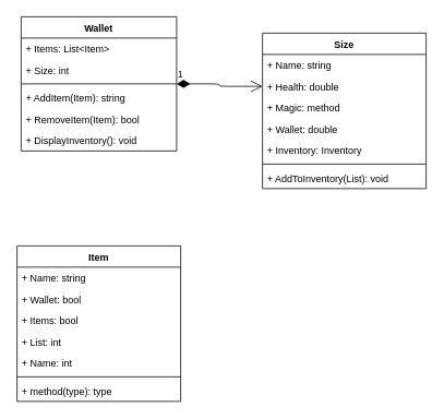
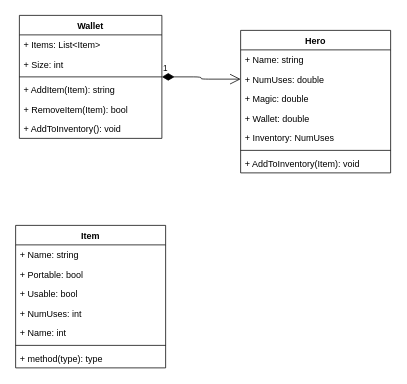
  <mxCell id="0" />
  <mxCell id="1" parent="0" />
- <mxCell id="2" value="Size" style="swimlane;fontStyle=1;align=center;verticalAlign=top;childLayout=stackLayout;horizontal=1;startSize=26;horizontalStack=0;resizeParent=1;resizeParentMax=0;resizeLast=0;collapsible=1;marginBottom=0;" vertex="1" parent="1"><mxGeometry x="320" y="40" width="200" height="190" as="geometry" /></mxCell>
+ <mxCell id="2" value="Hero" style="swimlane;fontStyle=1;align=center;verticalAlign=top;childLayout=stackLayout;horizontal=1;startSize=26;horizontalStack=0;resizeParent=1;resizeParentMax=0;resizeLast=0;collapsible=1;marginBottom=0;" vertex="1" parent="1"><mxGeometry x="320" y="40" width="200" height="190" as="geometry" /></mxCell>
  <mxCell id="3" value="+ Name: string&#10;" style="text;strokeColor=none;fillColor=none;align=left;verticalAlign=top;spacingLeft=4;spacingRight=4;overflow=hidden;rotatable=0;points=[[0,0.5],[1,0.5]];portConstraint=eastwest;" vertex="1" parent="2"><mxGeometry y="26" width="200" height="26" as="geometry" /></mxCell>
- <mxCell id="4" value="+ Health: double" style="text;strokeColor=none;fillColor=none;align=left;verticalAlign=top;spacingLeft=4;spacingRight=4;overflow=hidden;rotatable=0;points=[[0,0.5],[1,0.5]];portConstraint=eastwest;" vertex="1" parent="2"><mxGeometry y="52" width="200" height="26" as="geometry" /></mxCell>
- <mxCell id="5" value="+ Magic: method" style="text;strokeColor=none;fillColor=none;align=left;verticalAlign=top;spacingLeft=4;spacingRight=4;overflow=hidden;rotatable=0;points=[[0,0.5],[1,0.5]];portConstraint=eastwest;" vertex="1" parent="2"><mxGeometry y="78" width="200" height="26" as="geometry" /></mxCell>
+ <mxCell id="4" value="+ NumUses: double" style="text;strokeColor=none;fillColor=none;align=left;verticalAlign=top;spacingLeft=4;spacingRight=4;overflow=hidden;rotatable=0;points=[[0,0.5],[1,0.5]];portConstraint=eastwest;" vertex="1" parent="2"><mxGeometry y="52" width="200" height="26" as="geometry" /></mxCell>
+ <mxCell id="5" value="+ Magic: double" style="text;strokeColor=none;fillColor=none;align=left;verticalAlign=top;spacingLeft=4;spacingRight=4;overflow=hidden;rotatable=0;points=[[0,0.5],[1,0.5]];portConstraint=eastwest;" vertex="1" parent="2"><mxGeometry y="78" width="200" height="26" as="geometry" /></mxCell>
  <mxCell id="6" value="+ Wallet: double" style="text;strokeColor=none;fillColor=none;align=left;verticalAlign=top;spacingLeft=4;spacingRight=4;overflow=hidden;rotatable=0;points=[[0,0.5],[1,0.5]];portConstraint=eastwest;" vertex="1" parent="2"><mxGeometry y="104" width="200" height="26" as="geometry" /></mxCell>
- <mxCell id="7" value="+ Inventory: Inventory" style="text;strokeColor=none;fillColor=none;align=left;verticalAlign=top;spacingLeft=4;spacingRight=4;overflow=hidden;rotatable=0;points=[[0,0.5],[1,0.5]];portConstraint=eastwest;" vertex="1" parent="2"><mxGeometry y="130" width="200" height="26" as="geometry" /></mxCell>
+ <mxCell id="7" value="+ Inventory: NumUses" style="text;strokeColor=none;fillColor=none;align=left;verticalAlign=top;spacingLeft=4;spacingRight=4;overflow=hidden;rotatable=0;points=[[0,0.5],[1,0.5]];portConstraint=eastwest;" vertex="1" parent="2"><mxGeometry y="130" width="200" height="26" as="geometry" /></mxCell>
  <mxCell id="8" value="" style="line;strokeWidth=1;fillColor=none;align=left;verticalAlign=middle;spacingTop=-1;spacingLeft=3;spacingRight=3;rotatable=0;labelPosition=right;points=[];portConstraint=eastwest;" vertex="1" parent="2"><mxGeometry y="156" width="200" height="8" as="geometry" /></mxCell>
- <mxCell id="9" value="+ AddToInventory(List): void" style="text;strokeColor=none;fillColor=none;align=left;verticalAlign=top;spacingLeft=4;spacingRight=4;overflow=hidden;rotatable=0;points=[[0,0.5],[1,0.5]];portConstraint=eastwest;" vertex="1" parent="2"><mxGeometry y="164" width="200" height="26" as="geometry" /></mxCell>
+ <mxCell id="9" value="+ AddToInventory(Item): void" style="text;strokeColor=none;fillColor=none;align=left;verticalAlign=top;spacingLeft=4;spacingRight=4;overflow=hidden;rotatable=0;points=[[0,0.5],[1,0.5]];portConstraint=eastwest;" vertex="1" parent="2"><mxGeometry y="164" width="200" height="26" as="geometry" /></mxCell>
  <mxCell id="10" value="Wallet" style="swimlane;fontStyle=1;align=center;verticalAlign=top;childLayout=stackLayout;horizontal=1;startSize=26;horizontalStack=0;resizeParent=1;resizeParentMax=0;resizeLast=0;collapsible=1;marginBottom=0;" vertex="1" parent="1"><mxGeometry x="25" y="20" width="190" height="164" as="geometry" /></mxCell>
  <mxCell id="11" value="+ Items: List&lt;Item&gt;" style="text;strokeColor=none;fillColor=none;align=left;verticalAlign=top;spacingLeft=4;spacingRight=4;overflow=hidden;rotatable=0;points=[[0,0.5],[1,0.5]];portConstraint=eastwest;" vertex="1" parent="10"><mxGeometry y="26" width="190" height="26" as="geometry" /></mxCell>
  <mxCell id="12" value="+ Size: int" style="text;strokeColor=none;fillColor=none;align=left;verticalAlign=top;spacingLeft=4;spacingRight=4;overflow=hidden;rotatable=0;points=[[0,0.5],[1,0.5]];portConstraint=eastwest;" vertex="1" parent="10"><mxGeometry y="52" width="190" height="26" as="geometry" /></mxCell>
  <mxCell id="13" value="" style="line;strokeWidth=1;fillColor=none;align=left;verticalAlign=middle;spacingTop=-1;spacingLeft=3;spacingRight=3;rotatable=0;labelPosition=right;points=[];portConstraint=eastwest;" vertex="1" parent="10"><mxGeometry y="78" width="190" height="8" as="geometry" /></mxCell>
  <mxCell id="14" value="+ AddItem(Item): string" style="text;strokeColor=none;fillColor=none;align=left;verticalAlign=top;spacingLeft=4;spacingRight=4;overflow=hidden;rotatable=0;points=[[0,0.5],[1,0.5]];portConstraint=eastwest;" vertex="1" parent="10"><mxGeometry y="86" width="190" height="26" as="geometry" /></mxCell>
  <mxCell id="15" value="+ RemoveItem(Item): bool" style="text;strokeColor=none;fillColor=none;align=left;verticalAlign=top;spacingLeft=4;spacingRight=4;overflow=hidden;rotatable=0;points=[[0,0.5],[1,0.5]];portConstraint=eastwest;" vertex="1" parent="10"><mxGeometry y="112" width="190" height="26" as="geometry" /></mxCell>
- <mxCell id="16" value="+ DisplayInventory(): void" style="text;strokeColor=none;fillColor=none;align=left;verticalAlign=top;spacingLeft=4;spacingRight=4;overflow=hidden;rotatable=0;points=[[0,0.5],[1,0.5]];portConstraint=eastwest;" vertex="1" parent="10"><mxGeometry y="138" width="190" height="26" as="geometry" /></mxCell>
+ <mxCell id="16" value="+ AddToInventory(): void" style="text;strokeColor=none;fillColor=none;align=left;verticalAlign=top;spacingLeft=4;spacingRight=4;overflow=hidden;rotatable=0;points=[[0,0.5],[1,0.5]];portConstraint=eastwest;" vertex="1" parent="10"><mxGeometry y="138" width="190" height="26" as="geometry" /></mxCell>
  <mxCell id="17" value="Item" style="swimlane;fontStyle=1;align=center;verticalAlign=top;childLayout=stackLayout;horizontal=1;startSize=26;horizontalStack=0;resizeParent=1;resizeParentMax=0;resizeLast=0;collapsible=1;marginBottom=0;" vertex="1" parent="1"><mxGeometry x="20" y="300" width="200" height="190" as="geometry" /></mxCell>
  <mxCell id="18" value="+ Name: string&#10;" style="text;strokeColor=none;fillColor=none;align=left;verticalAlign=top;spacingLeft=4;spacingRight=4;overflow=hidden;rotatable=0;points=[[0,0.5],[1,0.5]];portConstraint=eastwest;" vertex="1" parent="17"><mxGeometry y="26" width="200" height="26" as="geometry" /></mxCell>
- <mxCell id="19" value="+ Wallet: bool" style="text;strokeColor=none;fillColor=none;align=left;verticalAlign=top;spacingLeft=4;spacingRight=4;overflow=hidden;rotatable=0;points=[[0,0.5],[1,0.5]];portConstraint=eastwest;" vertex="1" parent="17"><mxGeometry y="52" width="200" height="26" as="geometry" /></mxCell>
- <mxCell id="20" value="+ Items: bool" style="text;strokeColor=none;fillColor=none;align=left;verticalAlign=top;spacingLeft=4;spacingRight=4;overflow=hidden;rotatable=0;points=[[0,0.5],[1,0.5]];portConstraint=eastwest;" vertex="1" parent="17"><mxGeometry y="78" width="200" height="26" as="geometry" /></mxCell>
- <mxCell id="21" value="+ List: int" style="text;strokeColor=none;fillColor=none;align=left;verticalAlign=top;spacingLeft=4;spacingRight=4;overflow=hidden;rotatable=0;points=[[0,0.5],[1,0.5]];portConstraint=eastwest;" vertex="1" parent="17"><mxGeometry y="104" width="200" height="26" as="geometry" /></mxCell>
+ <mxCell id="19" value="+ Portable: bool" style="text;strokeColor=none;fillColor=none;align=left;verticalAlign=top;spacingLeft=4;spacingRight=4;overflow=hidden;rotatable=0;points=[[0,0.5],[1,0.5]];portConstraint=eastwest;" vertex="1" parent="17"><mxGeometry y="52" width="200" height="26" as="geometry" /></mxCell>
+ <mxCell id="20" value="+ Usable: bool" style="text;strokeColor=none;fillColor=none;align=left;verticalAlign=top;spacingLeft=4;spacingRight=4;overflow=hidden;rotatable=0;points=[[0,0.5],[1,0.5]];portConstraint=eastwest;" vertex="1" parent="17"><mxGeometry y="78" width="200" height="26" as="geometry" /></mxCell>
+ <mxCell id="21" value="+ NumUses: int" style="text;strokeColor=none;fillColor=none;align=left;verticalAlign=top;spacingLeft=4;spacingRight=4;overflow=hidden;rotatable=0;points=[[0,0.5],[1,0.5]];portConstraint=eastwest;" vertex="1" parent="17"><mxGeometry y="104" width="200" height="26" as="geometry" /></mxCell>
  <mxCell id="22" value="+ Name: int" style="text;strokeColor=none;fillColor=none;align=left;verticalAlign=top;spacingLeft=4;spacingRight=4;overflow=hidden;rotatable=0;points=[[0,0.5],[1,0.5]];portConstraint=eastwest;" vertex="1" parent="17"><mxGeometry y="130" width="200" height="26" as="geometry" /></mxCell>
  <mxCell id="23" value="" style="line;strokeWidth=1;fillColor=none;align=left;verticalAlign=middle;spacingTop=-1;spacingLeft=3;spacingRight=3;rotatable=0;labelPosition=right;points=[];portConstraint=eastwest;" vertex="1" parent="17"><mxGeometry y="156" width="200" height="8" as="geometry" /></mxCell>
  <mxCell id="24" value="+ method(type): type" style="text;strokeColor=none;fillColor=none;align=left;verticalAlign=top;spacingLeft=4;spacingRight=4;overflow=hidden;rotatable=0;points=[[0,0.5],[1,0.5]];portConstraint=eastwest;" vertex="1" parent="17"><mxGeometry y="164" width="200" height="26" as="geometry" /></mxCell>
  <mxCell id="25" value="1" style="endArrow=open;html=1;endSize=12;startArrow=diamondThin;startSize=14;startFill=1;edgeStyle=orthogonalEdgeStyle;align=left;verticalAlign=bottom;entryX=0;entryY=0.5;entryDx=0;entryDy=0;" edge="1" parent="1" source="13" target="4"><mxGeometry x="-1" y="3" relative="1" as="geometry"><mxPoint x="300" y="290" as="sourcePoint" /><mxPoint x="390" y="420" as="targetPoint" /></mxGeometry></mxCell>
